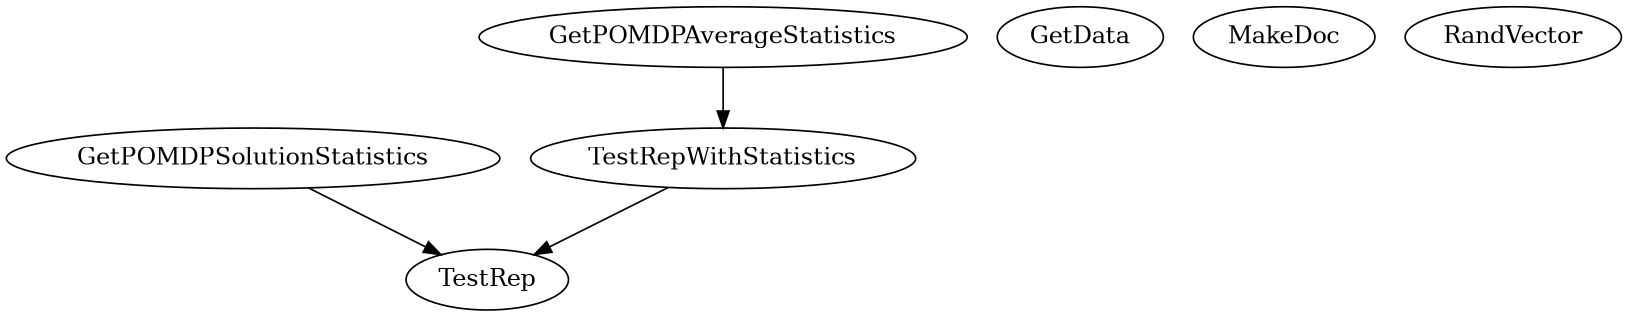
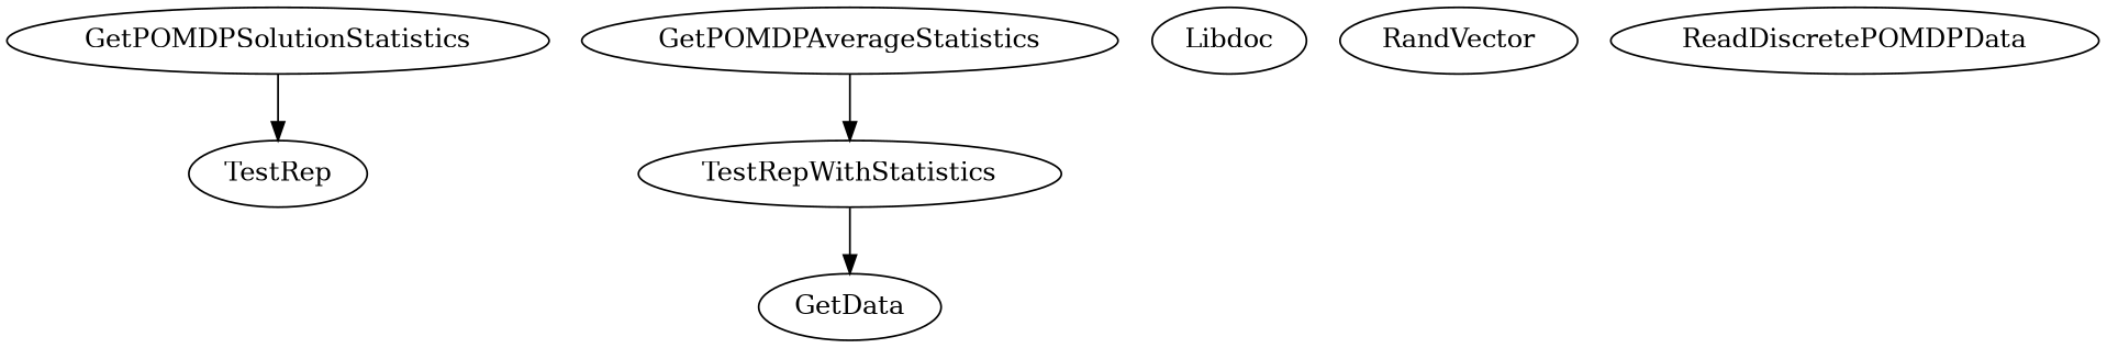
  digraph {
    GetPOMDPSolutionStatistics
    TestRep
    TestRepWithStatistics
    GetPOMDPAverageStatistics
    GetData
-   MakeDoc
+   Libdoc
    RandVector
+   ReadDiscretePOMDPData
    GetPOMDPSolutionStatistics -> TestRep
-   TestRepWithStatistics -> TestRep
+   TestRepWithStatistics -> GetData
    GetPOMDPAverageStatistics -> TestRepWithStatistics
  }
